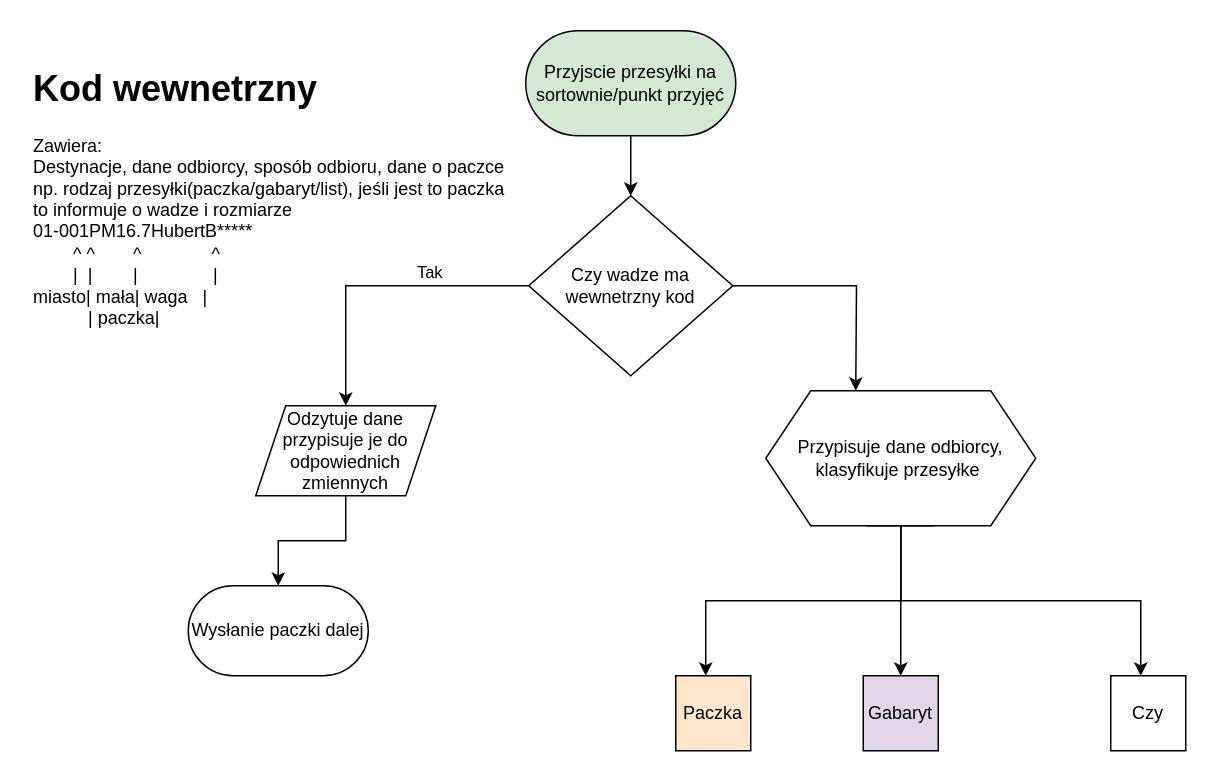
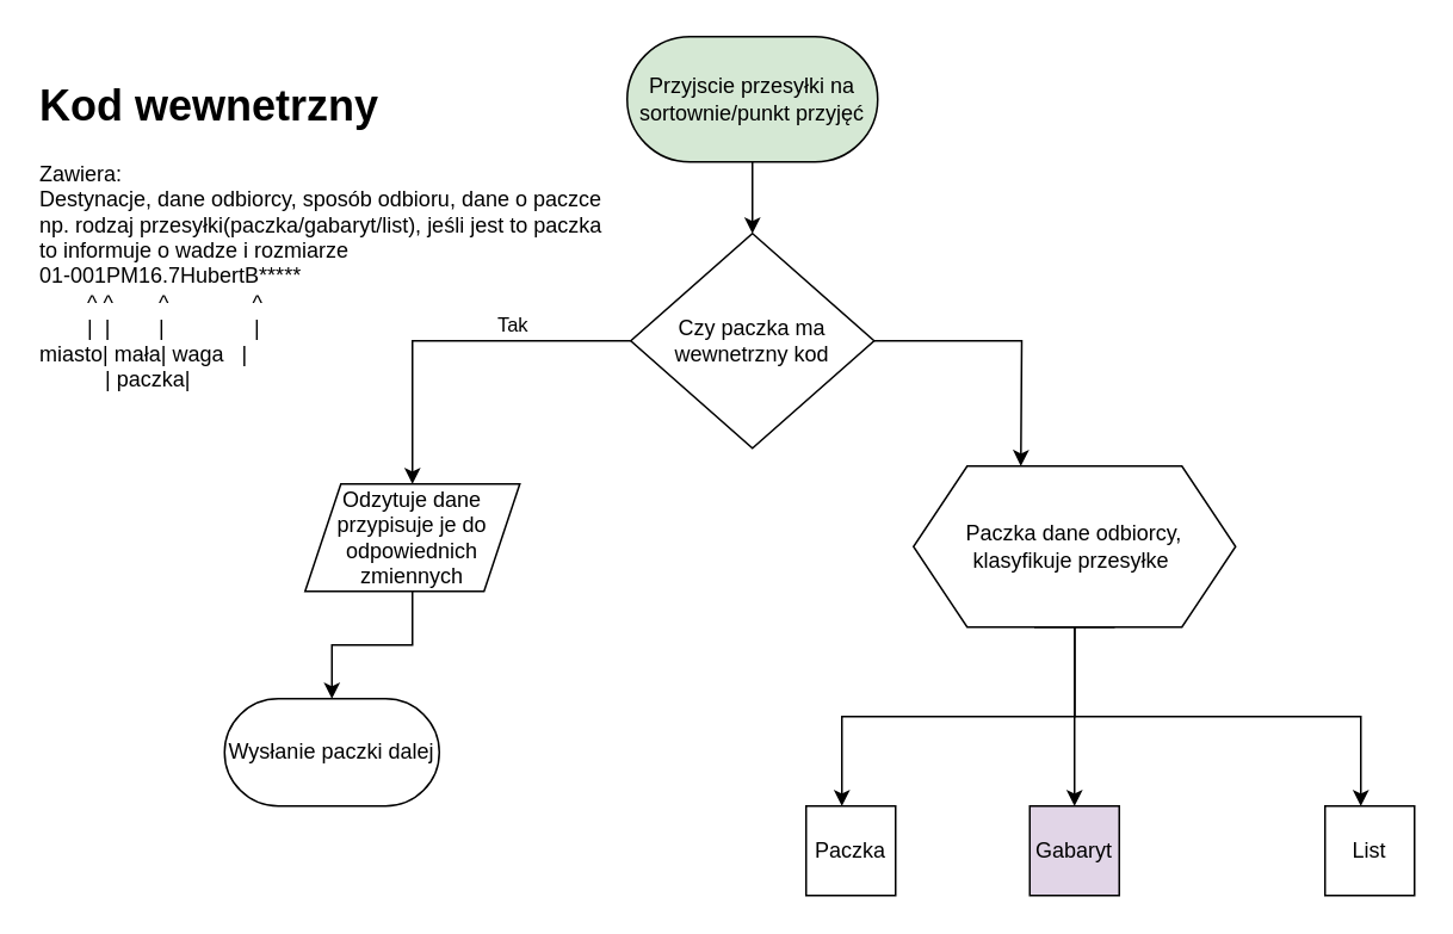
  <mxCell id="0" />
  <mxCell id="1" parent="0" />
  <mxCell id="2" style="edgeStyle=orthogonalEdgeStyle;rounded=0;orthogonalLoop=1;jettySize=auto;html=1;" edge="1" parent="1" source="3" target="7"><mxGeometry relative="1" as="geometry" /></mxCell>
  <mxCell id="3" value="Przyjscie przesyłki na sortownie/punkt przyjęć" style="rounded=1;whiteSpace=wrap;html=1;arcSize=50;fillColor=#d5e8d4;" vertex="1" parent="1"><mxGeometry x="350" y="20" width="140" height="70" as="geometry" /></mxCell>
  <mxCell id="4" style="edgeStyle=orthogonalEdgeStyle;rounded=0;orthogonalLoop=1;jettySize=auto;html=1;entryX=0.5;entryY=0;entryDx=0;entryDy=0;" edge="1" parent="1" source="7" target="9"><mxGeometry relative="1" as="geometry"><mxPoint x="260" y="270" as="targetPoint" /></mxGeometry></mxCell>
  <mxCell id="5" value="Tak" style="edgeLabel;html=1;align=center;verticalAlign=middle;resizable=0;points=[];" vertex="1" connectable="0" parent="4"><mxGeometry x="-0.157" y="4" relative="1" as="geometry"><mxPoint x="18" y="-14" as="offset" /></mxGeometry></mxCell>
  <mxCell id="6" style="edgeStyle=orthogonalEdgeStyle;rounded=0;orthogonalLoop=1;jettySize=auto;html=1;exitX=1;exitY=0.5;exitDx=0;exitDy=0;" edge="1" parent="1" source="7"><mxGeometry relative="1" as="geometry"><mxPoint x="570" y="260" as="targetPoint" /></mxGeometry></mxCell>
- <mxCell id="7" value="Czy wadze ma wewnetrzny kod" style="rhombus;whiteSpace=wrap;html=1;" vertex="1" parent="1"><mxGeometry x="352" y="130" width="136" height="120" as="geometry" /></mxCell>
+ <mxCell id="7" value="Czy paczka ma wewnetrzny kod" style="rhombus;whiteSpace=wrap;html=1;" vertex="1" parent="1"><mxGeometry x="352" y="130" width="136" height="120" as="geometry" /></mxCell>
  <mxCell id="8" style="edgeStyle=orthogonalEdgeStyle;rounded=0;orthogonalLoop=1;jettySize=auto;html=1;entryX=0.5;entryY=0;entryDx=0;entryDy=0;" edge="1" parent="1" source="9" target="10"><mxGeometry relative="1" as="geometry" /></mxCell>
  <mxCell id="9" value="Odzytuje dane&lt;div&gt;przypisuje je do odpowiednich zmiennych&lt;/div&gt;" style="shape=parallelogram;perimeter=parallelogramPerimeter;whiteSpace=wrap;html=1;fixedSize=1;" vertex="1" parent="1"><mxGeometry x="170" y="270" width="120" height="60" as="geometry" /></mxCell>
  <mxCell id="10" value="Wysłanie paczki dalej" style="rounded=1;whiteSpace=wrap;html=1;arcSize=50;" vertex="1" parent="1"><mxGeometry x="125" y="390" width="120" height="60" as="geometry" /></mxCell>
  <mxCell id="11" style="edgeStyle=orthogonalEdgeStyle;rounded=0;orthogonalLoop=1;jettySize=auto;html=1;exitX=0.625;exitY=0;exitDx=0;exitDy=0;" edge="1" parent="1" source="14"><mxGeometry relative="1" as="geometry"><mxPoint x="470" y="450" as="targetPoint" /><Array as="points"><mxPoint x="600" y="350" /><mxPoint x="600" y="400" /><mxPoint x="470" y="400" /></Array></mxGeometry></mxCell>
  <mxCell id="12" style="edgeStyle=orthogonalEdgeStyle;rounded=0;orthogonalLoop=1;jettySize=auto;html=1;exitX=0.5;exitY=0;exitDx=0;exitDy=0;" edge="1" parent="1" source="14"><mxGeometry relative="1" as="geometry"><mxPoint x="600" y="450" as="targetPoint" /><mxPoint x="600" y="360" as="sourcePoint" /><Array as="points"><mxPoint x="600" y="440" /></Array></mxGeometry></mxCell>
  <mxCell id="13" style="edgeStyle=orthogonalEdgeStyle;rounded=0;orthogonalLoop=1;jettySize=auto;html=1;exitX=0.375;exitY=0;exitDx=0;exitDy=0;" edge="1" parent="1" source="14"><mxGeometry relative="1" as="geometry"><mxPoint x="760" y="450" as="targetPoint" /><Array as="points"><mxPoint x="600" y="350" /><mxPoint x="600" y="400" /><mxPoint x="760" y="400" /></Array></mxGeometry></mxCell>
- <mxCell id="14" value="Przypisuje dane odbiorcy, klasyfikuje przesyłke&amp;nbsp;" style="shape=hexagon;whiteSpace=wrap;html=1;fixedSize=1;size=30;direction=west;perimeter=hexagonPerimeter2;" vertex="1" parent="1"><mxGeometry x="510" y="260" width="180" height="90" as="geometry" /></mxCell>
- <mxCell id="15" value="Paczka" style="whiteSpace=wrap;html=1;aspect=fixed;fillColor=#ffe6cc;" vertex="1" parent="1"><mxGeometry x="450" y="450" width="50" height="50" as="geometry" /></mxCell>
+ <mxCell id="14" value="Paczka dane odbiorcy, klasyfikuje przesyłke&amp;nbsp;" style="shape=hexagon;whiteSpace=wrap;html=1;fixedSize=1;size=30;direction=west;perimeter=hexagonPerimeter2;" vertex="1" parent="1"><mxGeometry x="510" y="260" width="180" height="90" as="geometry" /></mxCell>
+ <mxCell id="15" value="Paczka" style="whiteSpace=wrap;html=1;aspect=fixed;" vertex="1" parent="1"><mxGeometry x="450" y="450" width="50" height="50" as="geometry" /></mxCell>
  <mxCell id="16" value="Gabaryt" style="whiteSpace=wrap;html=1;aspect=fixed;fillColor=#e1d5e7;" vertex="1" parent="1"><mxGeometry x="575" y="450" width="50" height="50" as="geometry" /></mxCell>
- <mxCell id="17" value="Czy" style="whiteSpace=wrap;html=1;aspect=fixed;" vertex="1" parent="1"><mxGeometry x="740" y="450" width="50" height="50" as="geometry" /></mxCell>
+ <mxCell id="17" value="List" style="whiteSpace=wrap;html=1;aspect=fixed;" vertex="1" parent="1"><mxGeometry x="740" y="450" width="50" height="50" as="geometry" /></mxCell>
  <mxCell id="18" value="&lt;h1 style=&quot;margin-top: 0px;&quot;&gt;Kod wewnetrzny&lt;/h1&gt;&lt;div&gt;Zawiera:&lt;/div&gt;&lt;div&gt;Destynacje, dane odbiorcy, sposób odbioru, dane o paczce np. rodzaj przesyłki(paczka/gabaryt/list), jeśli jest to paczka to informuje o wadze i rozmiarze&lt;/div&gt;&lt;div&gt;01-001PM16.7HubertB*****&lt;/div&gt;&lt;div&gt;&lt;span style=&quot;white-space: pre;&quot;&gt;&#09;&lt;/span&gt;^ ^&lt;span style=&quot;white-space: pre;&quot;&gt;&#09;&lt;/span&gt;&amp;nbsp; &amp;nbsp; ^&amp;nbsp; &amp;nbsp; &amp;nbsp; &amp;nbsp; &amp;nbsp; &amp;nbsp; &amp;nbsp; ^&lt;br&gt;&lt;/div&gt;&lt;div&gt;&lt;span style=&quot;white-space: pre;&quot;&gt;&#09;&lt;/span&gt;|&amp;nbsp; |&lt;span style=&quot;white-space: pre;&quot;&gt;&#09;&lt;/span&gt;&amp;nbsp; &amp;nbsp; |&lt;span style=&quot;white-space: pre;&quot;&gt;&#09;&lt;span style=&quot;white-space: pre;&quot;&gt;&#09;&lt;/span&gt; &lt;/span&gt;&amp;nbsp; &amp;nbsp;|&lt;br&gt;&lt;/div&gt;&lt;div&gt;miasto| mała| waga&amp;nbsp; &amp;nbsp;|&lt;/div&gt;&lt;div&gt;&lt;span style=&quot;white-space: pre;&quot;&gt;&#09;&lt;/span&gt;&amp;nbsp; &amp;nbsp;| paczka|&lt;br&gt;&lt;/div&gt;" style="text;html=1;whiteSpace=wrap;overflow=hidden;rounded=0;" vertex="1" parent="1"><mxGeometry x="20" y="38" width="320" height="182" as="geometry" /></mxCell>
